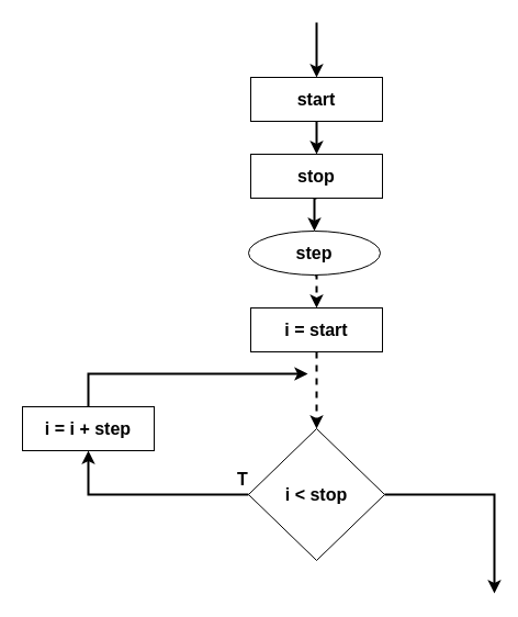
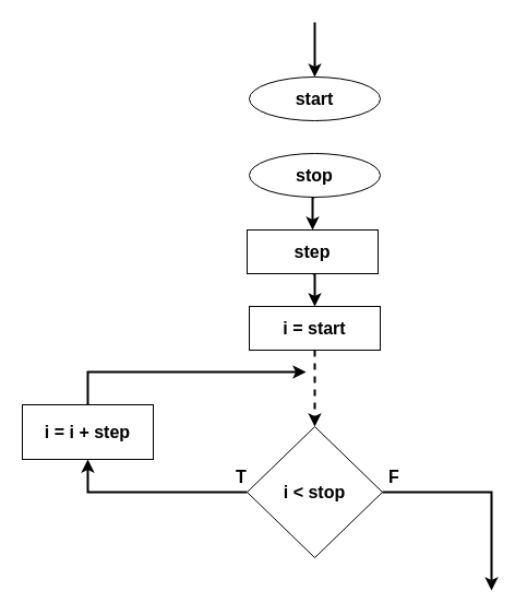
  <mxCell id="0" />
  <mxCell id="1" parent="0" />
  <mxCell id="2" style="edgeStyle=orthogonalEdgeStyle;rounded=0;orthogonalLoop=1;jettySize=auto;html=1;exitX=0;exitY=0.5;exitDx=0;exitDy=0;entryX=0.5;entryY=1;entryDx=0;entryDy=0;strokeWidth=2;fontSize=16;" edge="1" parent="1" source="3" target="7"><mxGeometry relative="1" as="geometry" /></mxCell>
  <mxCell id="3" value="&lt;font style=&quot;font-size: 16px;&quot;&gt;&lt;b&gt;i &amp;lt; stop&lt;/b&gt;&lt;/font&gt;" style="rhombus;whiteSpace=wrap;html=1;" vertex="1" parent="1"><mxGeometry x="226" y="390" width="124" height="120" as="geometry" /></mxCell>
  <mxCell id="4" value="" style="endArrow=classic;html=1;rounded=0;fontSize=16;exitX=1;exitY=0.5;exitDx=0;exitDy=0;strokeWidth=2;" edge="1" parent="1" source="3"><mxGeometry width="50" height="50" relative="1" as="geometry"><mxPoint x="280" y="640" as="sourcePoint" /><mxPoint x="450" y="540" as="targetPoint" /><Array as="points"><mxPoint x="450" y="450" /></Array></mxGeometry></mxCell>
  <mxCell id="5" value="T" style="text;strokeColor=none;fillColor=none;align=left;verticalAlign=middle;spacingLeft=4;spacingRight=4;overflow=hidden;points=[[0,0.5],[1,0.5]];portConstraint=eastwest;rotatable=0;fontSize=16;fontStyle=1" vertex="1" parent="1"><mxGeometry x="210" y="420" width="30" height="30" as="geometry" /></mxCell>
- <mxCell id="7" value="&lt;font style=&quot;font-size: 16px;&quot;&gt;&lt;b&gt;i = i + step&lt;/b&gt;&lt;/font&gt;" style="rounded=0;whiteSpace=wrap;html=1;" vertex="1" parent="1"><mxGeometry x="20" y="370" width="120" height="40" as="geometry" /></mxCell>
+ <mxCell id="6" value="F" style="text;strokeColor=none;fillColor=none;align=left;verticalAlign=middle;spacingLeft=4;spacingRight=4;overflow=hidden;points=[[0,0.5],[1,0.5]];portConstraint=eastwest;rotatable=0;fontSize=16;fontStyle=1" vertex="1" parent="1"><mxGeometry x="350" y="420" width="30" height="30" as="geometry" /></mxCell>
+ <mxCell id="7" value="&lt;font style=&quot;font-size: 16px;&quot;&gt;&lt;b&gt;i = i + step&lt;/b&gt;&lt;/font&gt;" style="rounded=0;whiteSpace=wrap;html=1;" vertex="1" parent="1"><mxGeometry x="20" y="370" width="120" height="50" as="geometry" /></mxCell>
  <mxCell id="8" style="edgeStyle=orthogonalEdgeStyle;rounded=0;orthogonalLoop=1;jettySize=auto;html=1;exitX=0.5;exitY=1;exitDx=0;exitDy=0;entryX=0.5;entryY=0;entryDx=0;entryDy=0;strokeWidth=2;fontSize=16;dashed=1;" edge="1" parent="1" source="9" target="3"><mxGeometry relative="1" as="geometry" /></mxCell>
  <mxCell id="9" value="&lt;font style=&quot;font-size: 16px;&quot;&gt;&lt;b&gt;i = start&lt;/b&gt;&lt;/font&gt;" style="rounded=0;whiteSpace=wrap;html=1;" vertex="1" parent="1"><mxGeometry x="228" y="280" width="120" height="40" as="geometry" /></mxCell>
  <mxCell id="10" value="" style="endArrow=classic;html=1;rounded=0;strokeWidth=2;fontSize=16;exitX=0.5;exitY=0;exitDx=0;exitDy=0;" edge="1" parent="1" source="7"><mxGeometry width="50" height="50" relative="1" as="geometry"><mxPoint x="0" y="660" as="sourcePoint" /><mxPoint x="280" y="340" as="targetPoint" /><Array as="points"><mxPoint x="80" y="340" /></Array></mxGeometry></mxCell>
  <mxCell id="11" style="edgeStyle=orthogonalEdgeStyle;rounded=0;orthogonalLoop=1;jettySize=auto;html=1;exitX=0.5;exitY=1;exitDx=0;exitDy=0;entryX=0.5;entryY=0;entryDx=0;entryDy=0;strokeWidth=2;fontSize=16;" edge="1" parent="1" source="12" target="16"><mxGeometry relative="1" as="geometry" /></mxCell>
- <mxCell id="12" value="&lt;font style=&quot;font-size: 16px;&quot;&gt;&lt;b&gt;stop&lt;/b&gt;&lt;/font&gt;" style="rounded=0;whiteSpace=wrap;html=1;" vertex="1" parent="1"><mxGeometry x="228" y="140" width="120" height="40" as="geometry" /></mxCell>
- <mxCell id="13" style="edgeStyle=orthogonalEdgeStyle;rounded=0;orthogonalLoop=1;jettySize=auto;html=1;exitX=0.5;exitY=1;exitDx=0;exitDy=0;entryX=0.5;entryY=0;entryDx=0;entryDy=0;strokeWidth=2;fontSize=16;" edge="1" parent="1" source="14" target="12"><mxGeometry relative="1" as="geometry" /></mxCell>
- <mxCell id="14" value="&lt;font style=&quot;font-size: 16px;&quot;&gt;&lt;b&gt;start&lt;/b&gt;&lt;/font&gt;" style="rounded=0;whiteSpace=wrap;html=1;" vertex="1" parent="1"><mxGeometry x="228" y="70" width="120" height="40" as="geometry" /></mxCell>
- <mxCell id="15" style="edgeStyle=orthogonalEdgeStyle;rounded=0;orthogonalLoop=1;jettySize=auto;html=1;exitX=0.5;exitY=1;exitDx=0;exitDy=0;entryX=0.5;entryY=0;entryDx=0;entryDy=0;strokeWidth=2;fontSize=16;dashed=1;" edge="1" parent="1" source="16" target="9"><mxGeometry relative="1" as="geometry" /></mxCell>
- <mxCell id="16" value="&lt;font style=&quot;font-size: 16px;&quot;&gt;&lt;b&gt;step&lt;/b&gt;&lt;/font&gt;" style="ellipse;whiteSpace=wrap;html=1;" vertex="1" parent="1"><mxGeometry x="226" y="210" width="120" height="40" as="geometry" /></mxCell>
+ <mxCell id="12" value="&lt;font style=&quot;font-size: 16px;&quot;&gt;&lt;b&gt;stop&lt;/b&gt;&lt;/font&gt;" style="ellipse;whiteSpace=wrap;html=1;" vertex="1" parent="1"><mxGeometry x="228" y="140" width="120" height="40" as="geometry" /></mxCell>
+ <mxCell id="14" value="&lt;font style=&quot;font-size: 16px;&quot;&gt;&lt;b&gt;start&lt;/b&gt;&lt;/font&gt;" style="ellipse;whiteSpace=wrap;html=1;" vertex="1" parent="1"><mxGeometry x="228" y="70" width="120" height="40" as="geometry" /></mxCell>
+ <mxCell id="15" style="edgeStyle=orthogonalEdgeStyle;rounded=0;orthogonalLoop=1;jettySize=auto;html=1;exitX=0.5;exitY=1;exitDx=0;exitDy=0;entryX=0.5;entryY=0;entryDx=0;entryDy=0;strokeWidth=2;fontSize=16;" edge="1" parent="1" source="16" target="9"><mxGeometry relative="1" as="geometry" /></mxCell>
+ <mxCell id="16" value="&lt;font style=&quot;font-size: 16px;&quot;&gt;&lt;b&gt;step&lt;/b&gt;&lt;/font&gt;" style="rounded=0;whiteSpace=wrap;html=1;" vertex="1" parent="1"><mxGeometry x="226" y="210" width="120" height="40" as="geometry" /></mxCell>
  <mxCell id="17" value="" style="endArrow=classic;html=1;rounded=0;strokeWidth=2;fontSize=16;" edge="1" parent="1" target="14"><mxGeometry width="50" height="50" relative="1" as="geometry"><mxPoint x="288" y="20" as="sourcePoint" /><mxPoint x="350" y="310" as="targetPoint" /></mxGeometry></mxCell>
